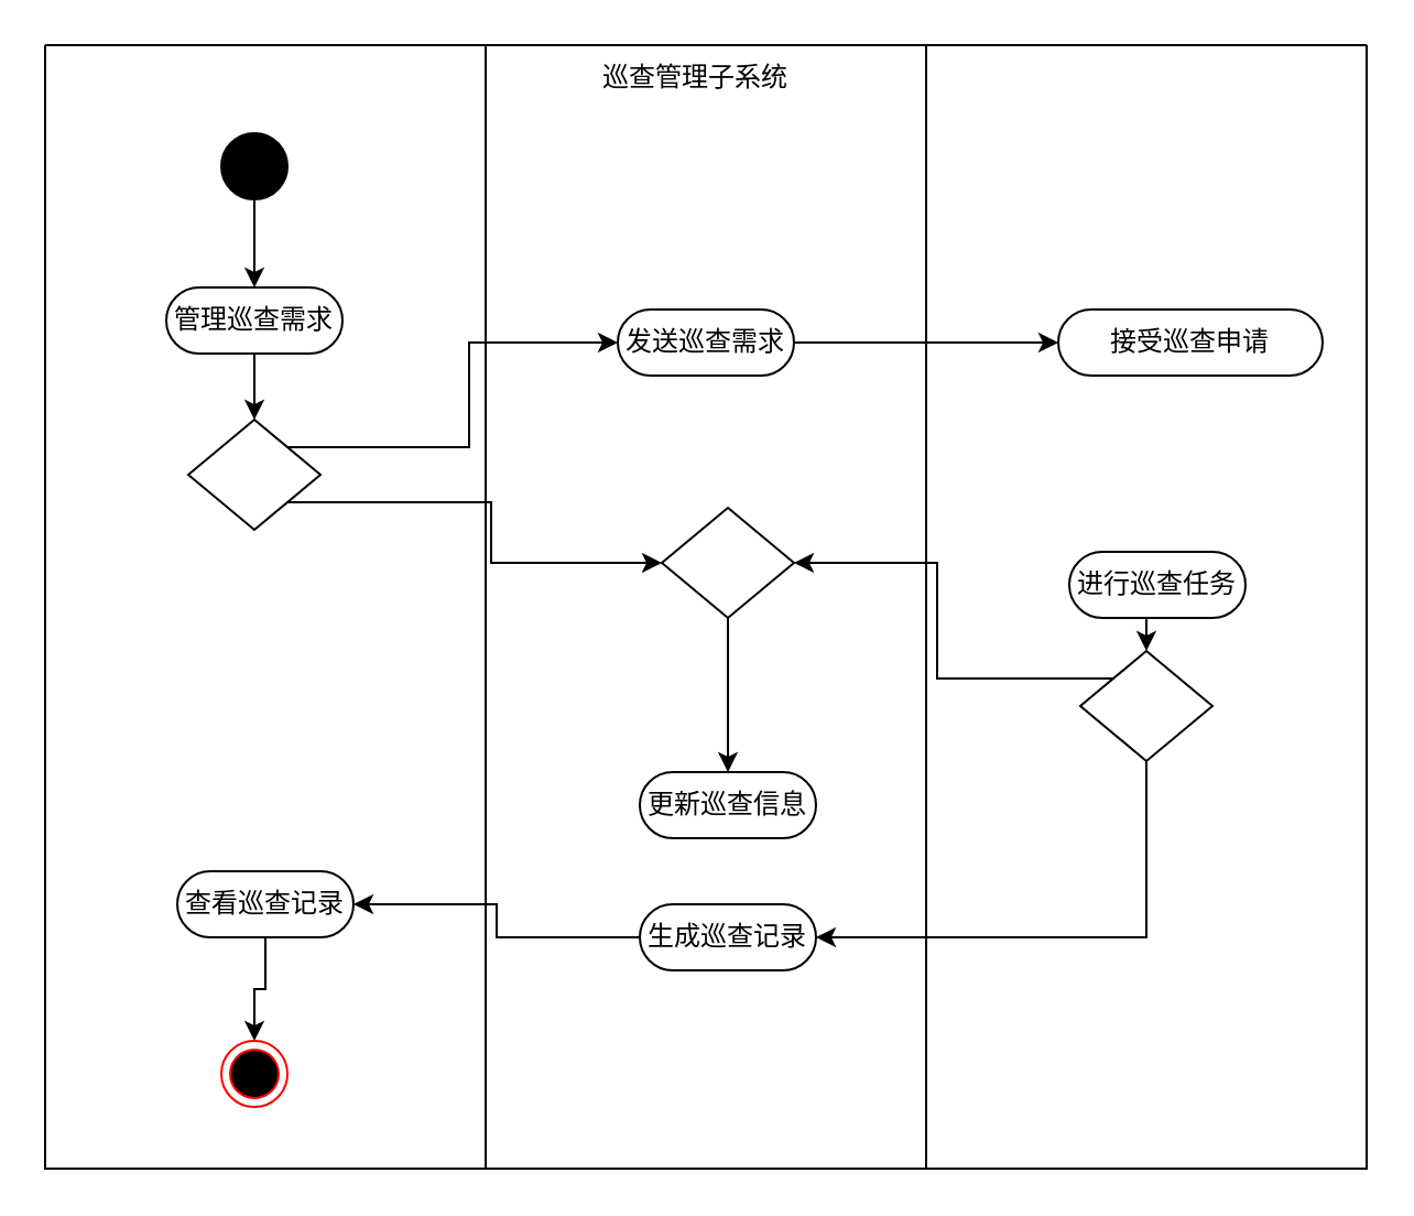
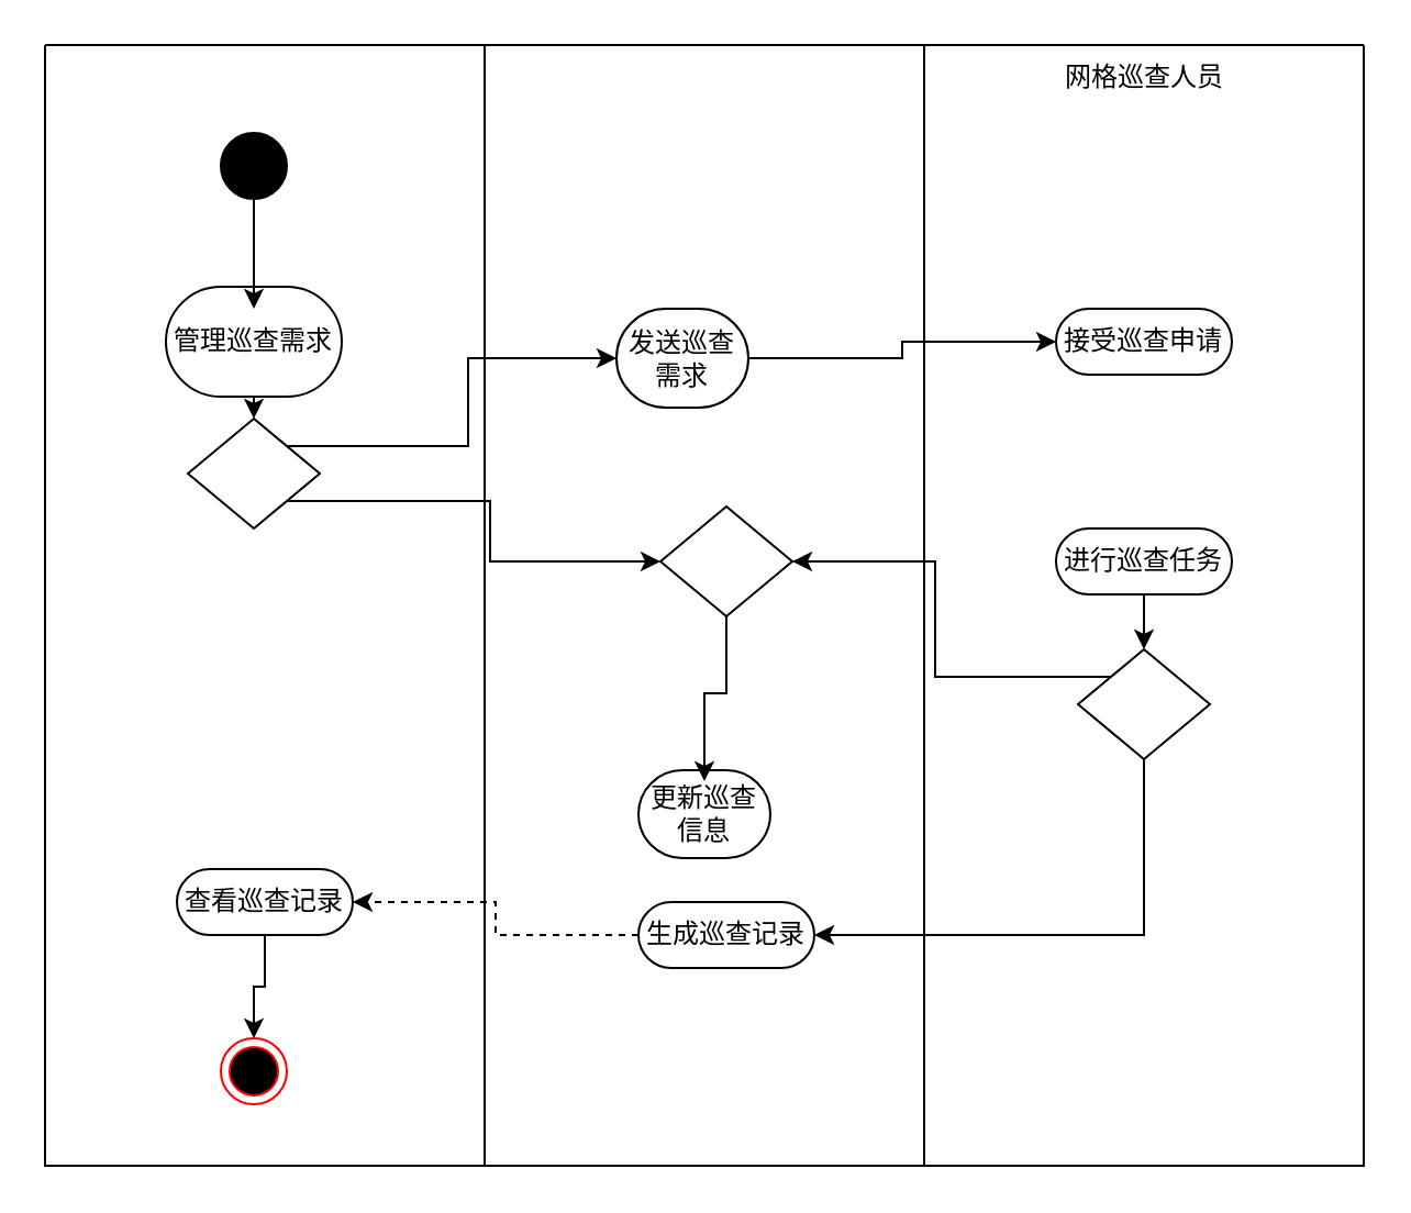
  <mxCell id="0" />
  <mxCell id="1" parent="0" />
  <mxCell id="2" value="" style="swimlane;startSize=0;" parent="1" vertex="1"><mxGeometry x="20" y="20" width="200" height="510" as="geometry" /></mxCell>
  <mxCell id="3" value="" style="ellipse;whiteSpace=wrap;html=1;aspect=fixed;fillColor=#000000;" parent="2" vertex="1"><mxGeometry x="80" y="40" width="30" height="30" as="geometry" /></mxCell>
  <mxCell id="4" style="edgeStyle=orthogonalEdgeStyle;rounded=0;orthogonalLoop=1;jettySize=auto;html=1;exitX=0.5;exitY=0.5;exitDx=0;exitDy=15;exitPerimeter=0;entryX=0.5;entryY=0;entryDx=0;entryDy=0;" parent="2" source="5" target="9" edge="1"><mxGeometry relative="1" as="geometry" /></mxCell>
- <mxCell id="5" value="管理巡查需求" style="html=1;dashed=0;whiteSpace=wrap;shape=mxgraph.dfd.start" parent="2" vertex="1"><mxGeometry x="55" y="110" width="80" height="30" as="geometry" /></mxCell>
+ <mxCell id="5" value="管理巡查需求" style="html=1;dashed=0;whiteSpace=wrap;shape=mxgraph.dfd.start" parent="2" vertex="1"><mxGeometry x="55" y="110" width="80" height="50" as="geometry" /></mxCell>
  <mxCell id="6" style="edgeStyle=orthogonalEdgeStyle;rounded=0;orthogonalLoop=1;jettySize=auto;html=1;exitX=0.5;exitY=1;exitDx=0;exitDy=0;entryX=0.5;entryY=0.5;entryDx=0;entryDy=-15;entryPerimeter=0;" parent="2" source="3" target="5" edge="1"><mxGeometry relative="1" as="geometry" /></mxCell>
  <mxCell id="7" style="edgeStyle=orthogonalEdgeStyle;rounded=0;orthogonalLoop=1;jettySize=auto;html=1;exitX=0.5;exitY=0.5;exitDx=0;exitDy=15;exitPerimeter=0;entryX=0.5;entryY=0;entryDx=0;entryDy=0;" parent="2" source="8" target="10" edge="1"><mxGeometry relative="1" as="geometry" /></mxCell>
  <mxCell id="8" value="查看巡查记录" style="html=1;dashed=0;whiteSpace=wrap;shape=mxgraph.dfd.start" parent="2" vertex="1"><mxGeometry x="60" y="375" width="80" height="30" as="geometry" /></mxCell>
  <mxCell id="9" value="" style="shape=rhombus;html=1;dashed=0;whiteSpace=wrap;perimeter=rhombusPerimeter;" parent="2" vertex="1"><mxGeometry x="65" y="170" width="60" height="50" as="geometry" /></mxCell>
  <mxCell id="10" value="" style="ellipse;html=1;shape=endState;fillColor=#000000;strokeColor=#ff0000;" parent="2" vertex="1"><mxGeometry x="80" y="452" width="30" height="30" as="geometry" /></mxCell>
  <mxCell id="11" value="" style="swimlane;startSize=0;" parent="1" vertex="1"><mxGeometry x="220" y="20" width="200" height="510" as="geometry" /></mxCell>
- <mxCell id="12" value="巡查管理子系统" style="text;html=1;align=center;verticalAlign=middle;resizable=0;points=[];autosize=1;strokeColor=none;fillColor=none;" parent="11" vertex="1"><mxGeometry x="40" width="110" height="30" as="geometry" /></mxCell>
- <mxCell id="13" value="发送巡查需求" style="html=1;dashed=0;whiteSpace=wrap;shape=mxgraph.dfd.start" parent="11" vertex="1"><mxGeometry x="60" y="120" width="80" height="30" as="geometry" /></mxCell>
- <mxCell id="14" value="更新巡查信息" style="html=1;dashed=0;whiteSpace=wrap;shape=mxgraph.dfd.start" parent="11" vertex="1"><mxGeometry x="70" y="330" width="80" height="30" as="geometry" /></mxCell>
+ <mxCell id="13" value="发送巡查需求" style="html=1;dashed=0;whiteSpace=wrap;shape=mxgraph.dfd.start" parent="11" vertex="1"><mxGeometry x="60" y="120" width="60" height="45" as="geometry" /></mxCell>
+ <mxCell id="14" value="更新巡查信息" style="html=1;dashed=0;whiteSpace=wrap;shape=mxgraph.dfd.start" parent="11" vertex="1"><mxGeometry x="70" y="330" width="60" height="40" as="geometry" /></mxCell>
  <mxCell id="15" value="" style="shape=rhombus;html=1;dashed=0;whiteSpace=wrap;perimeter=rhombusPerimeter;" parent="11" vertex="1"><mxGeometry x="80" y="210" width="60" height="50" as="geometry" /></mxCell>
  <mxCell id="16" style="edgeStyle=orthogonalEdgeStyle;rounded=0;orthogonalLoop=1;jettySize=auto;html=1;exitX=0.5;exitY=1;exitDx=0;exitDy=0;entryX=0.5;entryY=0.5;entryDx=0;entryDy=-15;entryPerimeter=0;" parent="11" source="15" target="14" edge="1"><mxGeometry relative="1" as="geometry" /></mxCell>
  <mxCell id="17" value="生成巡查记录" style="html=1;dashed=0;whiteSpace=wrap;shape=mxgraph.dfd.start" parent="11" vertex="1"><mxGeometry x="70" y="390" width="80" height="30" as="geometry" /></mxCell>
  <mxCell id="18" value="" style="swimlane;startSize=0;" parent="1" vertex="1"><mxGeometry x="420" y="20" width="200" height="510" as="geometry" /></mxCell>
- <mxCell id="20" value="接受巡查申请" style="html=1;dashed=0;whiteSpace=wrap;shape=mxgraph.dfd.start" parent="18" vertex="1"><mxGeometry x="60" y="120" width="120" height="30" as="geometry" /></mxCell>
+ <mxCell id="19" value="网格巡查人员" style="text;html=1;align=center;verticalAlign=middle;resizable=0;points=[];autosize=1;strokeColor=none;fillColor=none;" parent="18" vertex="1"><mxGeometry x="50" width="100" height="30" as="geometry" /></mxCell>
+ <mxCell id="20" value="接受巡查申请" style="html=1;dashed=0;whiteSpace=wrap;shape=mxgraph.dfd.start" parent="18" vertex="1"><mxGeometry x="60" y="120" width="80" height="30" as="geometry" /></mxCell>
  <mxCell id="21" style="edgeStyle=orthogonalEdgeStyle;rounded=0;orthogonalLoop=1;jettySize=auto;html=1;exitX=0.5;exitY=0.5;exitDx=0;exitDy=15;exitPerimeter=0;entryX=0.5;entryY=0;entryDx=0;entryDy=0;" parent="18" source="22" target="23" edge="1"><mxGeometry relative="1" as="geometry" /></mxCell>
- <mxCell id="22" value="进行巡查任务" style="html=1;dashed=0;whiteSpace=wrap;shape=mxgraph.dfd.start" parent="18" vertex="1"><mxGeometry x="65" y="230" width="80" height="30" as="geometry" /></mxCell>
+ <mxCell id="22" value="进行巡查任务" style="html=1;dashed=0;whiteSpace=wrap;shape=mxgraph.dfd.start" parent="18" vertex="1"><mxGeometry x="60" y="220" width="80" height="30" as="geometry" /></mxCell>
  <mxCell id="23" value="" style="shape=rhombus;html=1;dashed=0;whiteSpace=wrap;perimeter=rhombusPerimeter;" parent="18" vertex="1"><mxGeometry x="70" y="275" width="60" height="50" as="geometry" /></mxCell>
  <mxCell id="24" style="edgeStyle=orthogonalEdgeStyle;rounded=0;orthogonalLoop=1;jettySize=auto;html=1;exitX=1;exitY=0;exitDx=0;exitDy=0;entryX=0;entryY=0.5;entryDx=0;entryDy=0;entryPerimeter=0;" parent="1" source="9" target="13" edge="1"><mxGeometry relative="1" as="geometry" /></mxCell>
  <mxCell id="25" style="edgeStyle=orthogonalEdgeStyle;rounded=0;orthogonalLoop=1;jettySize=auto;html=1;exitX=1;exitY=0.5;exitDx=0;exitDy=0;exitPerimeter=0;entryX=0;entryY=0.5;entryDx=0;entryDy=0;entryPerimeter=0;" parent="1" source="13" target="20" edge="1"><mxGeometry relative="1" as="geometry" /></mxCell>
  <mxCell id="26" style="edgeStyle=orthogonalEdgeStyle;rounded=0;orthogonalLoop=1;jettySize=auto;html=1;exitX=1;exitY=1;exitDx=0;exitDy=0;entryX=0;entryY=0.5;entryDx=0;entryDy=0;" parent="1" source="9" target="15" edge="1"><mxGeometry relative="1" as="geometry" /></mxCell>
  <mxCell id="27" style="edgeStyle=orthogonalEdgeStyle;rounded=0;orthogonalLoop=1;jettySize=auto;html=1;exitX=0;exitY=0;exitDx=0;exitDy=0;entryX=1;entryY=0.5;entryDx=0;entryDy=0;" parent="1" source="23" target="15" edge="1"><mxGeometry relative="1" as="geometry" /></mxCell>
  <mxCell id="28" style="edgeStyle=orthogonalEdgeStyle;rounded=0;orthogonalLoop=1;jettySize=auto;html=1;exitX=0.5;exitY=1;exitDx=0;exitDy=0;entryX=1;entryY=0.5;entryDx=0;entryDy=0;entryPerimeter=0;" parent="1" source="23" target="17" edge="1"><mxGeometry relative="1" as="geometry" /></mxCell>
- <mxCell id="29" style="edgeStyle=orthogonalEdgeStyle;rounded=0;orthogonalLoop=1;jettySize=auto;html=1;exitX=0;exitY=0.5;exitDx=0;exitDy=0;exitPerimeter=0;entryX=1;entryY=0.5;entryDx=0;entryDy=0;entryPerimeter=0;" parent="1" source="17" target="8" edge="1"><mxGeometry relative="1" as="geometry" /></mxCell>
+ <mxCell id="29" style="edgeStyle=orthogonalEdgeStyle;rounded=0;orthogonalLoop=1;jettySize=auto;html=1;exitX=0;exitY=0.5;exitDx=0;exitDy=0;exitPerimeter=0;entryX=1;entryY=0.5;entryDx=0;entryDy=0;entryPerimeter=0;dashed=1;" parent="1" source="17" target="8" edge="1"><mxGeometry relative="1" as="geometry" /></mxCell>
